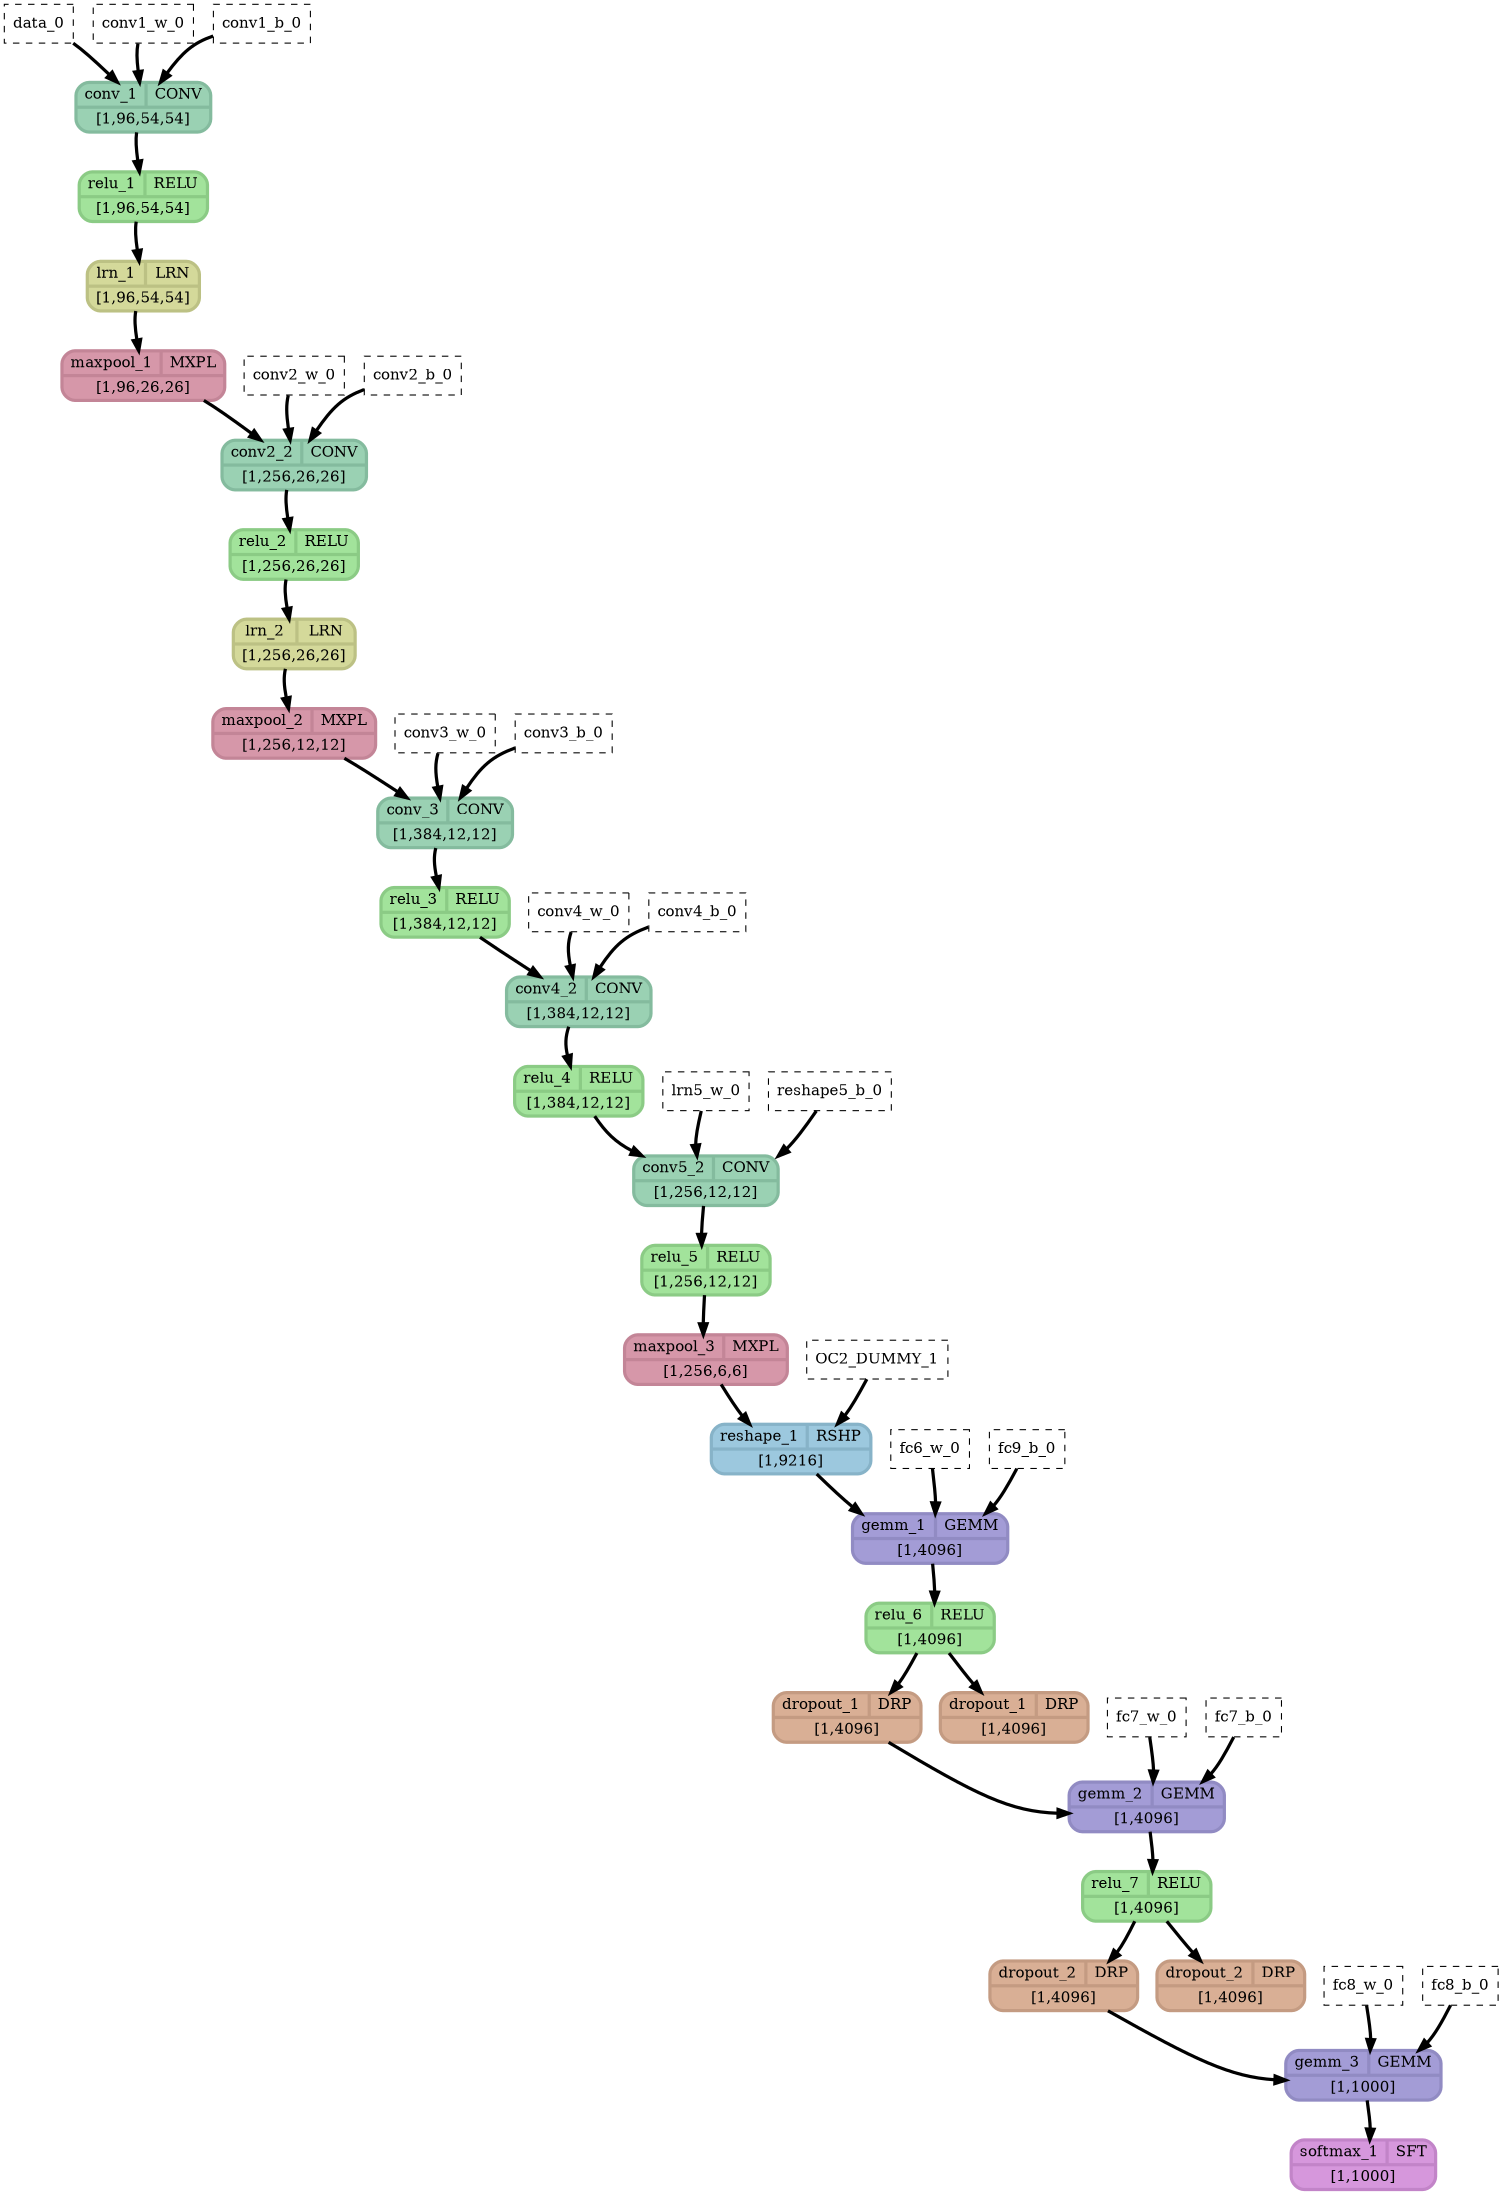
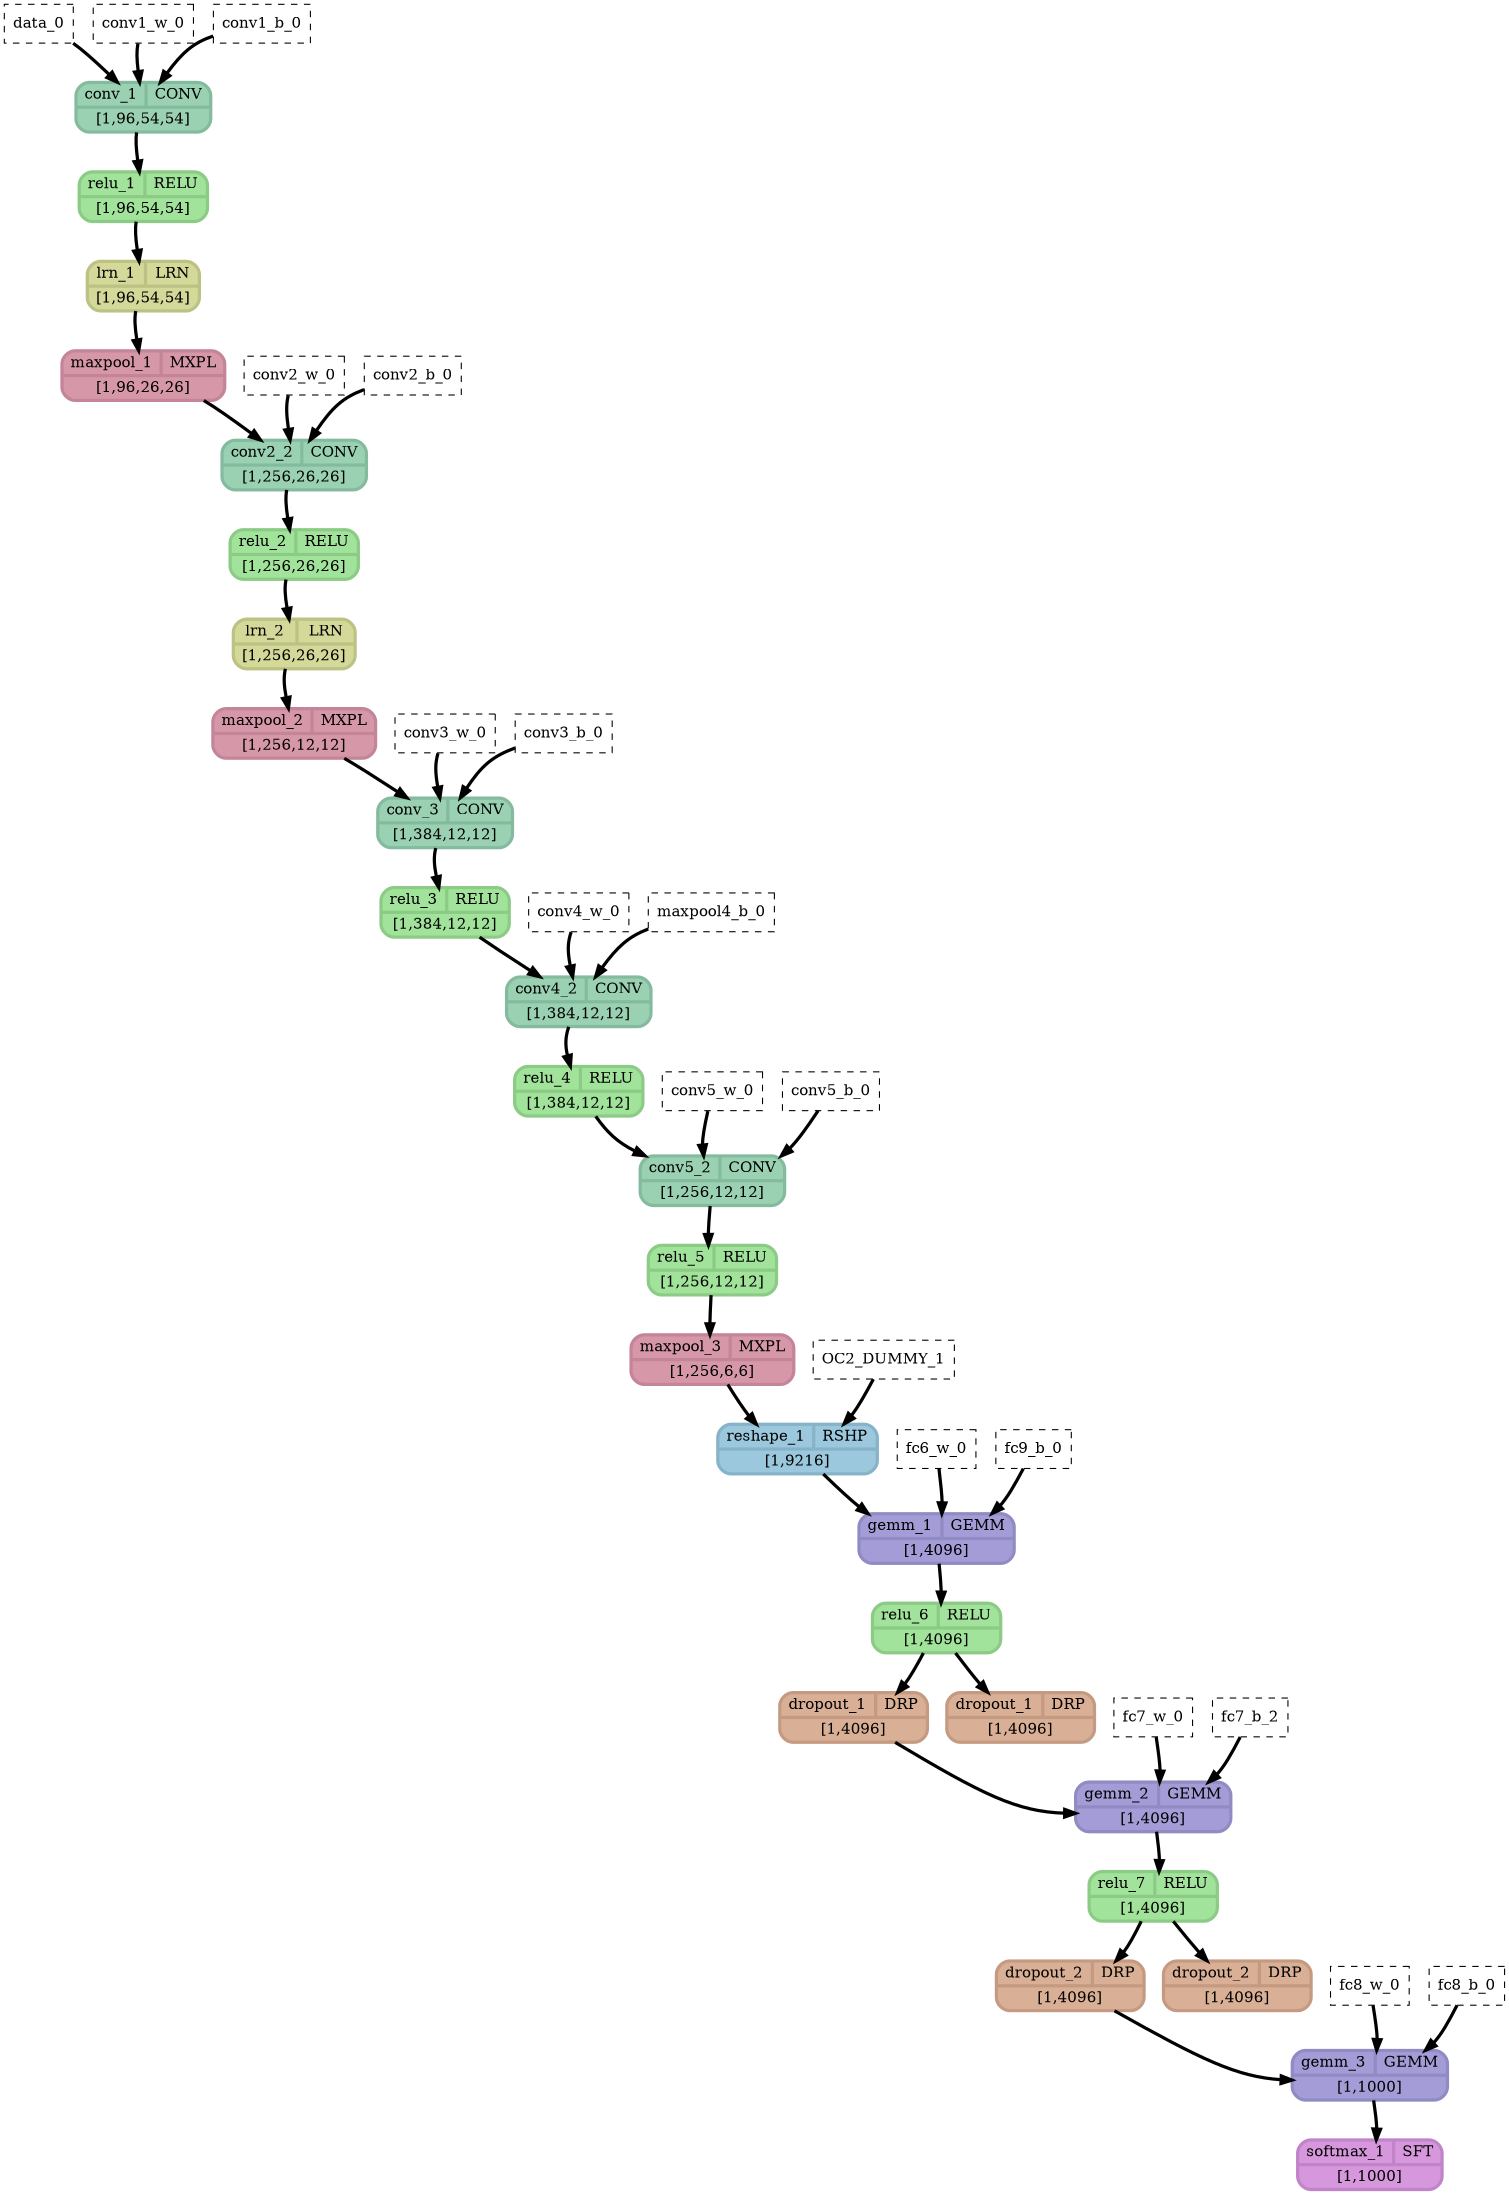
  strict digraph {
    overlap_shrink=true
    rankdir=TB
    splines=curved
    node [fillcolor=white shape=Mrecord style=filled type=constant_input fontcolor="#000000" penwidth=3]
    edge [penwidth=3]
    n1 [label=data_0 shape=box style="filled,dashed" fontcolor="" penwidth=""]
    n2 [color="#84bb9e" fillcolor="#9ad1b3" inputs="data_0;conv1_w_0;conv1_b_0" label="{ {conv_1  | CONV} | [1,96,54,54] }" outputs=conv1_1 type=Conv]
    n3 [color="#8bcb85" fillcolor="#a2e39b" inputs=conv1_1 label="{ {relu_1  | RELU} | [1,96,54,54] }" outputs=conv1_2 type=Relu]
    n4 [label=conv1_w_0 shape=box style="filled,dashed" fontcolor="" penwidth=""]
    n5 [label=conv1_b_0 shape=box style="filled,dashed" fontcolor="" penwidth=""]
    n6 [color="#bcc184" fillcolor="#d4d99a" inputs=conv1_2 label="{ {lrn_1  | LRN} | [1,96,54,54] }" outputs=norm1_1 type=LRN]
    n7 [color="#c38597" fillcolor="#d697a9" inputs=norm1_1 label="{ {maxpool_1  | MXPL} | [1,96,26,26] }" outputs=pool1_1 type=MaxPool]
    n8 [color="#84bb9e" fillcolor="#9ad1b3" inputs="pool1_1;conv2_w_0;conv2_b_0" label="{ {conv2_2  | CONV} | [1,256,26,26] }" outputs=conv2_1 type=Conv]
    n9 [color="#8bcb85" fillcolor="#a2e39b" inputs=conv2_1 label="{ {relu_2  | RELU} | [1,256,26,26] }" outputs=conv2_2 type=Relu]
    n10 [label=conv2_w_0 shape=box style="filled,dashed" fontcolor="" penwidth=""]
    n11 [label=conv2_b_0 shape=box style="filled,dashed" fontcolor="" penwidth=""]
    n12 [color="#bcc184" fillcolor="#d4d99a" inputs=conv2_2 label="{ {lrn_2  | LRN} | [1,256,26,26] }" outputs=norm2_1 type=LRN]
    n13 [color="#c38597" fillcolor="#d697a9" inputs=norm2_1 label="{ {maxpool_2  | MXPL} | [1,256,12,12] }" outputs=pool2_1 type=MaxPool]
    n14 [color="#84bb9e" fillcolor="#9ad1b3" inputs="pool2_1;conv3_w_0;conv3_b_0" label="{ {conv_3  | CONV} | [1,384,12,12] }" outputs=conv3_1 type=Conv]
    n15 [color="#8bcb85" fillcolor="#a2e39b" inputs=conv3_1 label="{ {relu_3  | RELU} | [1,384,12,12] }" outputs=conv3_2 type=Relu]
    n16 [label=conv3_w_0 shape=box style="filled,dashed" fontcolor="" penwidth=""]
    n17 [label=conv3_b_0 shape=box style="filled,dashed" fontcolor="" penwidth=""]
    n18 [color="#84bb9e" fillcolor="#9ad1b3" inputs="conv3_2;conv4_w_0;conv4_b_0" label="{ {conv4_2  | CONV} | [1,384,12,12] }" outputs=conv4_1 type=Conv]
    n19 [color="#8bcb85" fillcolor="#a2e39b" inputs=conv4_1 label="{ {relu_4  | RELU} | [1,384,12,12] }" outputs=conv4_2 type=Relu]
    n20 [label=conv4_w_0 shape=box style="filled,dashed" fontcolor="" penwidth=""]
-   n21 [label=conv4_b_0 shape=box style="filled,dashed" fontcolor="" penwidth=""]
+   n21 [label=maxpool4_b_0 shape=box style="filled,dashed" fontcolor="" penwidth=""]
    n22 [color="#84bb9e" fillcolor="#9ad1b3" inputs="conv4_2;conv5_w_0;conv5_b_0" label="{ {conv5_2  | CONV} | [1,256,12,12] }" outputs=conv5_1 type=Conv]
    n23 [color="#8bcb85" fillcolor="#a2e39b" inputs=conv5_1 label="{ {relu_5  | RELU} | [1,256,12,12] }" outputs=conv5_2 type=Relu]
-   n24 [label=lrn5_w_0 shape=box style="filled,dashed" fontcolor="" penwidth=""]
-   n25 [label=reshape5_b_0 shape=box style="filled,dashed" fontcolor="" penwidth=""]
+   n24 [label=conv5_w_0 shape=box style="filled,dashed" fontcolor="" penwidth=""]
+   n25 [label=conv5_b_0 shape=box style="filled,dashed" fontcolor="" penwidth=""]
    n26 [color="#c38597" fillcolor="#d697a9" inputs=conv5_2 label="{ {maxpool_3  | MXPL} | [1,256,6,6] }" outputs=pool5_1 type=MaxPool]
    n27 [color="#87b3c8" fillcolor="#9cc8de" inputs="pool5_1;OC2_DUMMY_1" label="{ {reshape_1  | RSHP} | [1,9216] }" outputs=OC2_DUMMY_0 type=Reshape]
    n28 [color="#918bc3" fillcolor="#a39cd6" inputs="OC2_DUMMY_0;fc6_w_0;fc6_b_0" label="{ {gemm_1  | GEMM} | [1,4096] }" outputs=fc6_1 type=Gemm]
    n29 [label=OC2_DUMMY_1 shape=box style="filled,dashed" fontcolor="" penwidth=""]
    n30 [color="#8bcb85" fillcolor="#a2e39b" inputs=fc6_1 label="{ {relu_6  | RELU} | [1,4096] }" outputs=fc6_2 type=Relu]
    n31 [label=fc6_w_0 shape=box style="filled,dashed" fontcolor="" penwidth=""]
    n32 [label=fc9_b_0 shape=box style="filled,dashed" fontcolor="" penwidth=""]
    n33 [color="#c49b82" fillcolor="#d9af95" inputs=fc6_2 label="{ {dropout_1  | DRP} | [1,4096] }" outputs="fc6_3;_fc6_mask_1" type=Dropout]
    n34 [color="#c49b82" fillcolor="#d9af95" inputs=fc6_2 label="{ {dropout_1  | DRP} | [1,4096] }" outputs="fc6_3;_fc6_mask_1" type=Dropout]
    n35 [color="#918bc3" fillcolor="#a39cd6" inputs="fc6_3;fc7_w_0;fc7_b_0" label="{ {gemm_2  | GEMM} | [1,4096] }" outputs=fc7_1 type=Gemm]
    n36 [color="#8bcb85" fillcolor="#a2e39b" inputs=fc7_1 label="{ {relu_7  | RELU} | [1,4096] }" outputs=fc7_2 type=Relu]
    n37 [label=fc7_w_0 shape=box style="filled,dashed" fontcolor="" penwidth=""]
-   n38 [label=fc7_b_0 shape=box style="filled,dashed" fontcolor="" penwidth=""]
+   n38 [label=fc7_b_2 shape=box style="filled,dashed" fontcolor="" penwidth=""]
    n39 [color="#c49b82" fillcolor="#d9af95" inputs=fc7_2 label="{ {dropout_2  | DRP} | [1,4096] }" outputs="fc7_3;_fc7_mask_1" type=Dropout]
    n40 [color="#c49b82" fillcolor="#d9af95" inputs=fc7_2 label="{ {dropout_2  | DRP} | [1,4096] }" outputs="fc7_3;_fc7_mask_1" type=Dropout]
    n41 [color="#918bc3" fillcolor="#a39cd6" inputs="fc7_3;fc8_w_0;fc8_b_0" label="{ {gemm_3  | GEMM} | [1,1000] }" outputs=fc8_1 type=Gemm]
    n42 [color="#c284c8" fillcolor="#d697dc" inputs=fc8_1 label="{ {softmax_1  | SFT} | [1,1000] }" outputs=prob_1 type=Softmax]
    n43 [label=fc8_w_0 shape=box style="filled,dashed" fontcolor="" penwidth=""]
    n44 [label=fc8_b_0 shape=box style="filled,dashed" fontcolor="" penwidth=""]
    n1 -> n2
    n2 -> n3
    n3 -> n6
    n4 -> n2
    n5 -> n2
    n6 -> n7
    n7 -> n8
    n8 -> n9
    n9 -> n12
    n10 -> n8
    n11 -> n8
    n12 -> n13
    n13 -> n14
    n14 -> n15
    n15 -> n18
    n16 -> n14
    n17 -> n14
    n18 -> n19
    n19 -> n22
    n20 -> n18
    n21 -> n18
    n22 -> n23
    n23 -> n26
    n24 -> n22
    n25 -> n22
    n26 -> n27
    n27 -> n28
    n28 -> n30
    n29 -> n27
    n30 -> n33
    n30 -> n34
    n31 -> n28
    n32 -> n28
    n33 -> n35
    n35 -> n36
    n36 -> n39
    n36 -> n40
    n37 -> n35
    n38 -> n35
    n39 -> n41
    n41 -> n42
    n43 -> n41
    n44 -> n41
  }
